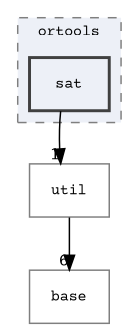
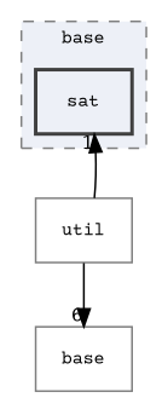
  digraph {
    compound=true
    fontname="Courier Prime"
    node [color=grey50 fillcolor="#edf0f7" fontname="Courier Prime" fontsize=10 shape=box]
    edge [fontname="Courier Prime" fontsize=10 labeldistance=1.5 labelfontname=Helvetica labelfontsize=10]
    n1 [color=grey25 label=sat style="filled,bold,"]
    n2 [label=util]
    n3 [label=base]
    subgraph cluster_1 {
      bgcolor="#edf0f7"
      fontsize=10
-     label=ortools
+     label=base
      pencolor=grey50
      style="filled,dashed,"
      n1
    }
-   n1 -> n2 [headlabel=1]
+   n2 -> n1 [headlabel=1]
    n2 -> n3 [headlabel=6]
  }
